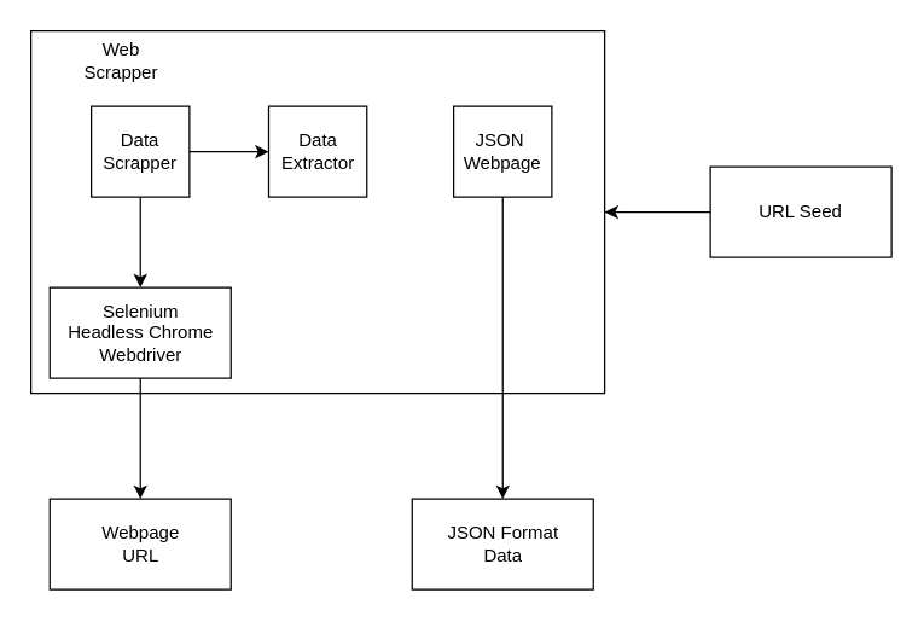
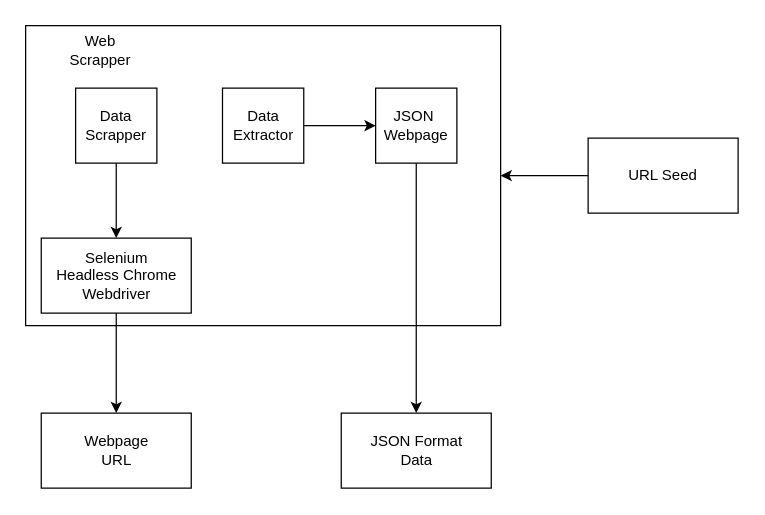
  <mxCell id="0" />
  <mxCell id="1" parent="0" />
  <mxCell id="2" value="" style="rounded=0;whiteSpace=wrap;html=1;" vertex="1" parent="1"><mxGeometry x="20" y="20" width="380" height="240" as="geometry" /></mxCell>
  <mxCell id="3" value="Web Scrapper" style="text;html=1;strokeColor=none;fillColor=none;align=center;verticalAlign=middle;whiteSpace=wrap;rounded=0;" vertex="1" parent="1"><mxGeometry x="60" y="30" width="40" height="20" as="geometry" /></mxCell>
  <mxCell id="4" value="Data &lt;br&gt;Scrapper" style="rounded=0;whiteSpace=wrap;html=1;" vertex="1" parent="1"><mxGeometry x="60" y="70" width="65" height="60" as="geometry" /></mxCell>
  <mxCell id="5" value="Data &lt;br&gt;Extractor" style="rounded=0;whiteSpace=wrap;html=1;" vertex="1" parent="1"><mxGeometry x="177.5" y="70" width="65" height="60" as="geometry" /></mxCell>
  <mxCell id="6" value="JSON&amp;nbsp;&lt;br&gt;Webpage" style="rounded=0;whiteSpace=wrap;html=1;" vertex="1" parent="1"><mxGeometry x="300" y="70" width="65" height="60" as="geometry" /></mxCell>
  <mxCell id="7" value="Selenium&lt;br&gt;Headless Chrome&lt;br&gt;Webdriver" style="rounded=0;whiteSpace=wrap;html=1;" vertex="1" parent="1"><mxGeometry x="32.5" y="190" width="120" height="60" as="geometry" /></mxCell>
  <mxCell id="8" value="" style="endArrow=classic;html=1;exitX=0.5;exitY=1;exitDx=0;exitDy=0;entryX=0.5;entryY=0;entryDx=0;entryDy=0;" edge="1" parent="1" source="4" target="7"><mxGeometry width="50" height="50" relative="1" as="geometry"><mxPoint x="330" y="300" as="sourcePoint" /><mxPoint x="380" y="250" as="targetPoint" /></mxGeometry></mxCell>
- <mxCell id="9" value="" style="endArrow=classic;html=1;exitX=1;exitY=0.5;exitDx=0;exitDy=0;entryX=0;entryY=0.5;entryDx=0;entryDy=0;" edge="1" parent="1" source="4" target="5"><mxGeometry width="50" height="50" relative="1" as="geometry"><mxPoint x="330" y="300" as="sourcePoint" /><mxPoint x="380" y="250" as="targetPoint" /></mxGeometry></mxCell>
+ <mxCell id="10" value="" style="endArrow=classic;html=1;exitX=1;exitY=0.5;exitDx=0;exitDy=0;entryX=0;entryY=0.5;entryDx=0;entryDy=0;" edge="1" parent="1" source="5" target="6"><mxGeometry width="50" height="50" relative="1" as="geometry"><mxPoint x="330" y="300" as="sourcePoint" /><mxPoint x="380" y="250" as="targetPoint" /></mxGeometry></mxCell>
  <mxCell id="11" value="Webpage&lt;br&gt;URL" style="rounded=0;whiteSpace=wrap;html=1;" vertex="1" parent="1"><mxGeometry x="32.5" y="330" width="120" height="60" as="geometry" /></mxCell>
  <mxCell id="12" value="" style="endArrow=classic;html=1;exitX=0.5;exitY=1;exitDx=0;exitDy=0;entryX=0.5;entryY=0;entryDx=0;entryDy=0;" edge="1" parent="1" source="7" target="11"><mxGeometry width="50" height="50" relative="1" as="geometry"><mxPoint x="330" y="300" as="sourcePoint" /><mxPoint x="380" y="250" as="targetPoint" /></mxGeometry></mxCell>
  <mxCell id="13" value="JSON Format&lt;br&gt;Data" style="rounded=0;whiteSpace=wrap;html=1;" vertex="1" parent="1"><mxGeometry x="272.5" y="330" width="120" height="60" as="geometry" /></mxCell>
  <mxCell id="14" value="" style="endArrow=classic;html=1;exitX=0.5;exitY=1;exitDx=0;exitDy=0;entryX=0.5;entryY=0;entryDx=0;entryDy=0;" edge="1" parent="1" source="6" target="13"><mxGeometry width="50" height="50" relative="1" as="geometry"><mxPoint x="330" y="300" as="sourcePoint" /><mxPoint x="380" y="250" as="targetPoint" /></mxGeometry></mxCell>
  <mxCell id="15" value="URL Seed" style="rounded=0;whiteSpace=wrap;html=1;" vertex="1" parent="1"><mxGeometry x="470" y="110" width="120" height="60" as="geometry" /></mxCell>
  <mxCell id="16" value="" style="endArrow=classic;html=1;exitX=0;exitY=0.5;exitDx=0;exitDy=0;entryX=1;entryY=0.5;entryDx=0;entryDy=0;" edge="1" parent="1" source="15" target="2"><mxGeometry width="50" height="50" relative="1" as="geometry"><mxPoint x="330" y="300" as="sourcePoint" /><mxPoint x="380" y="250" as="targetPoint" /></mxGeometry></mxCell>
